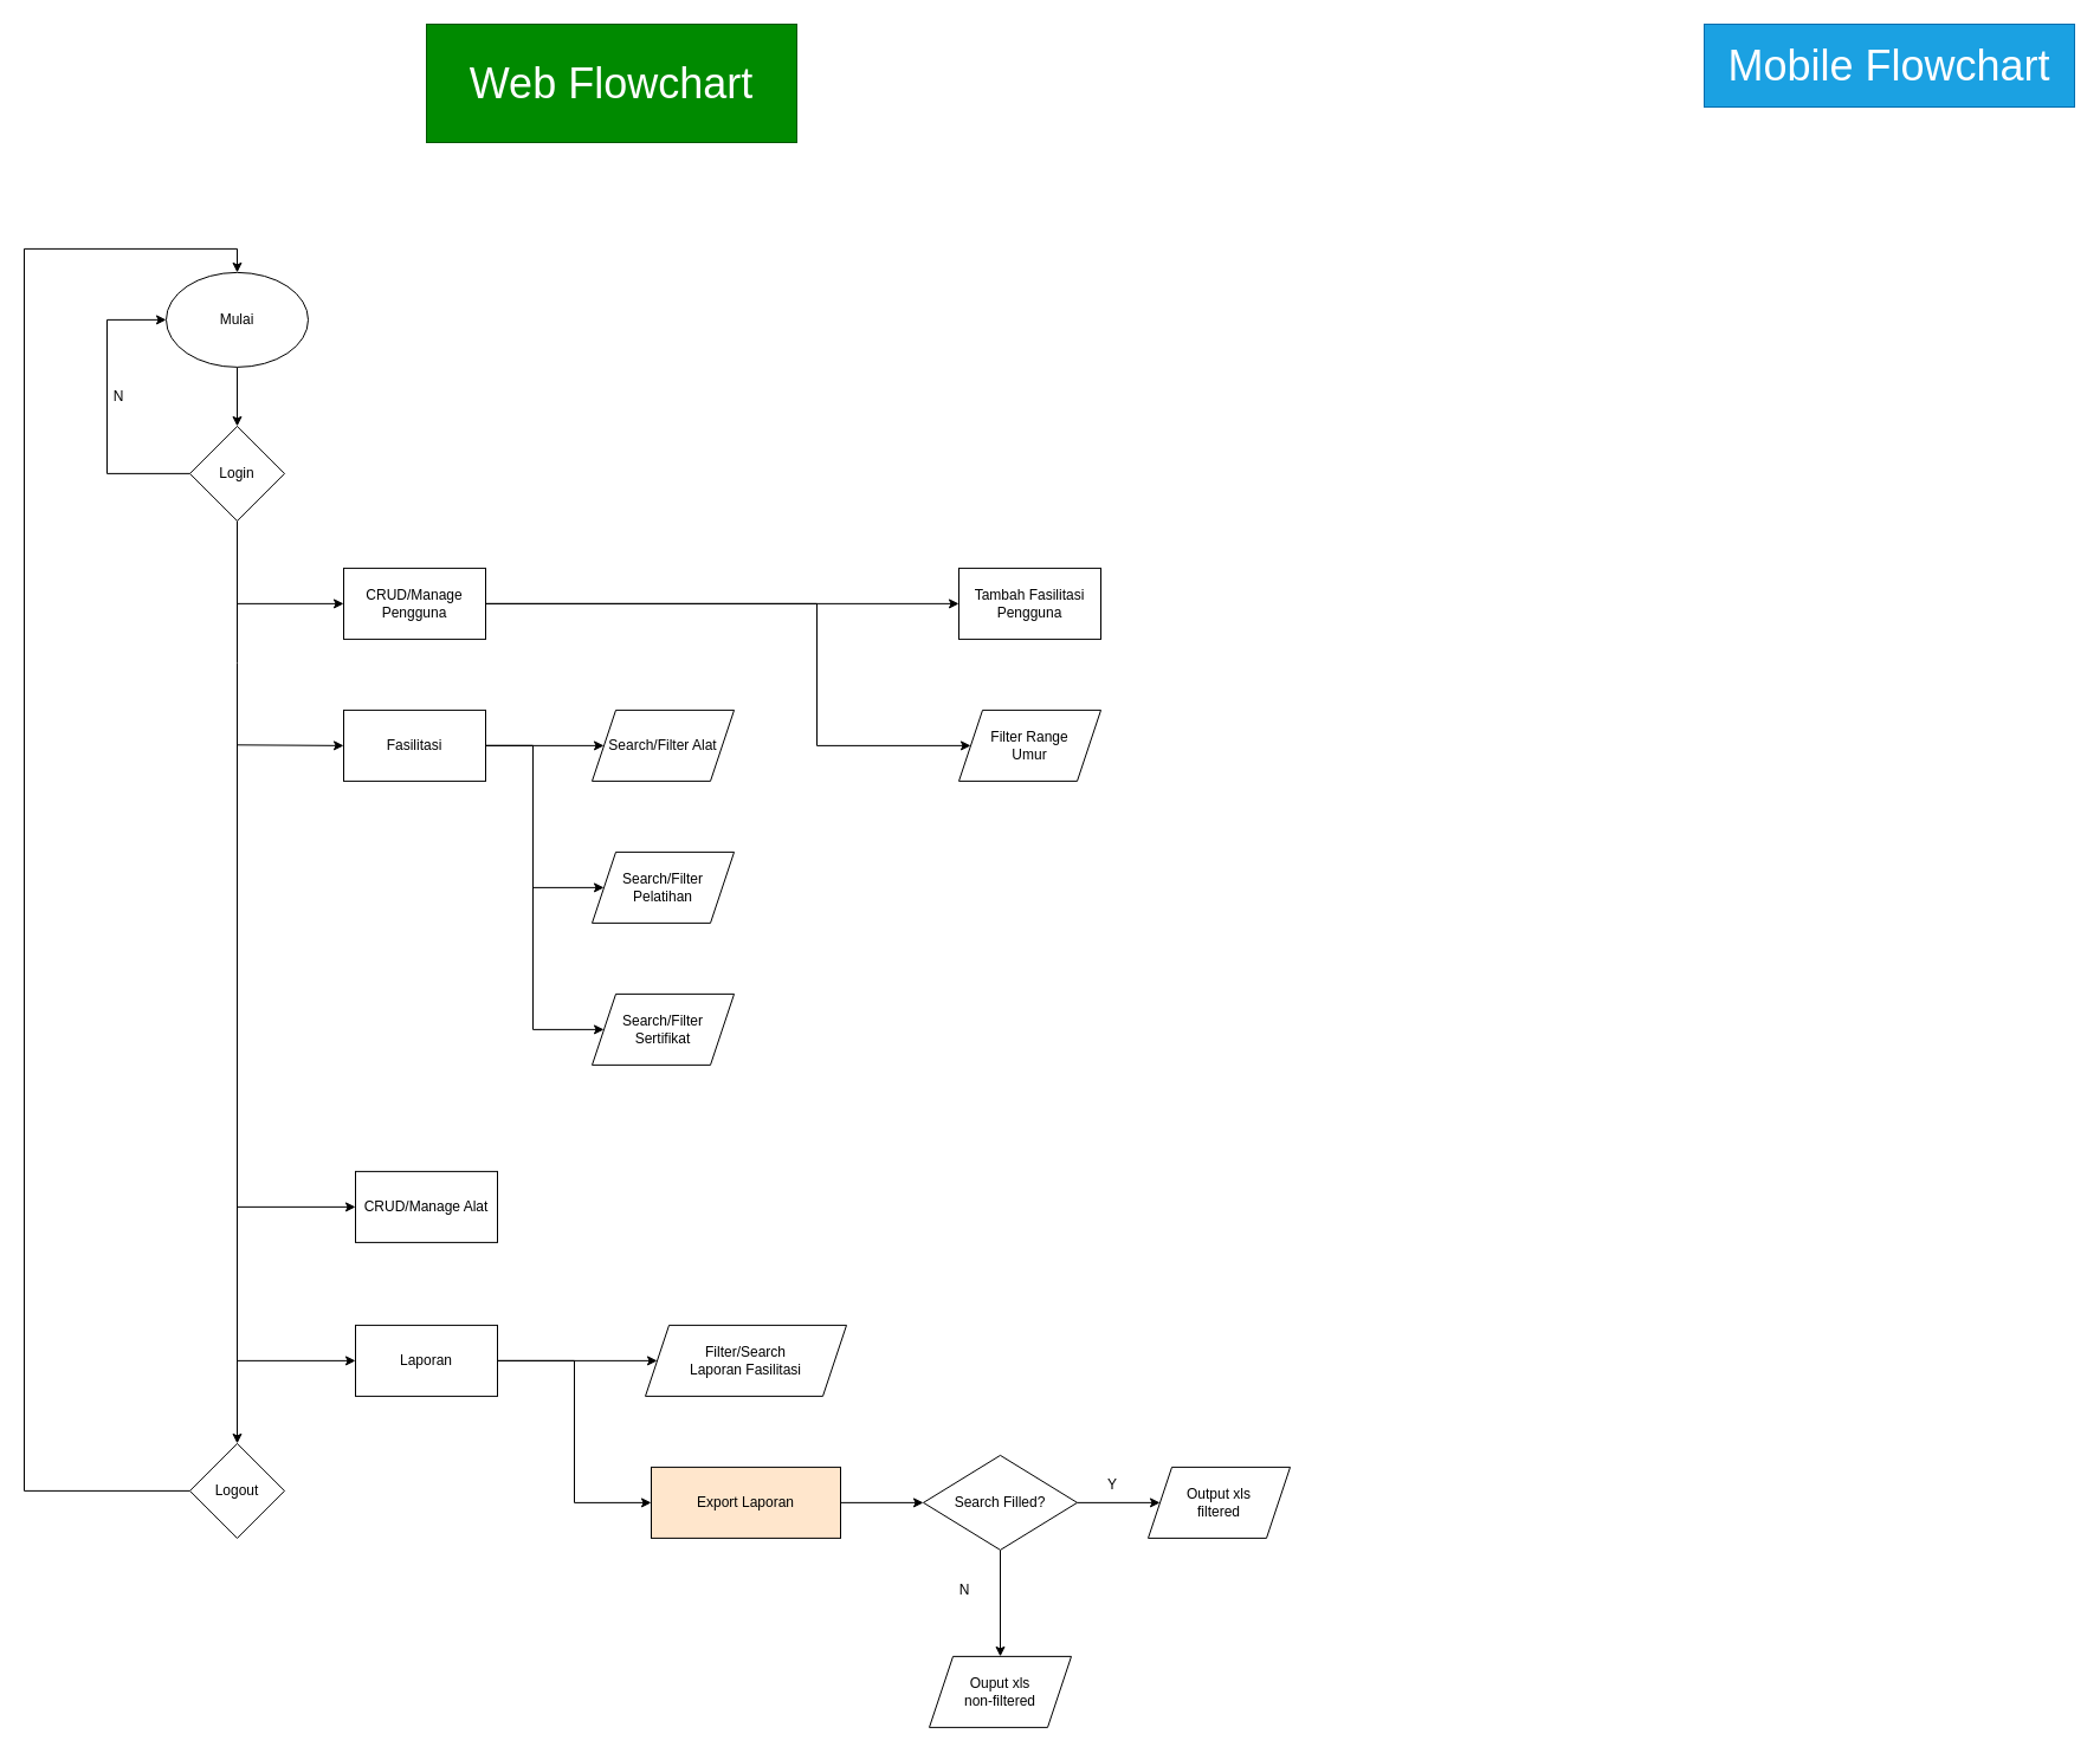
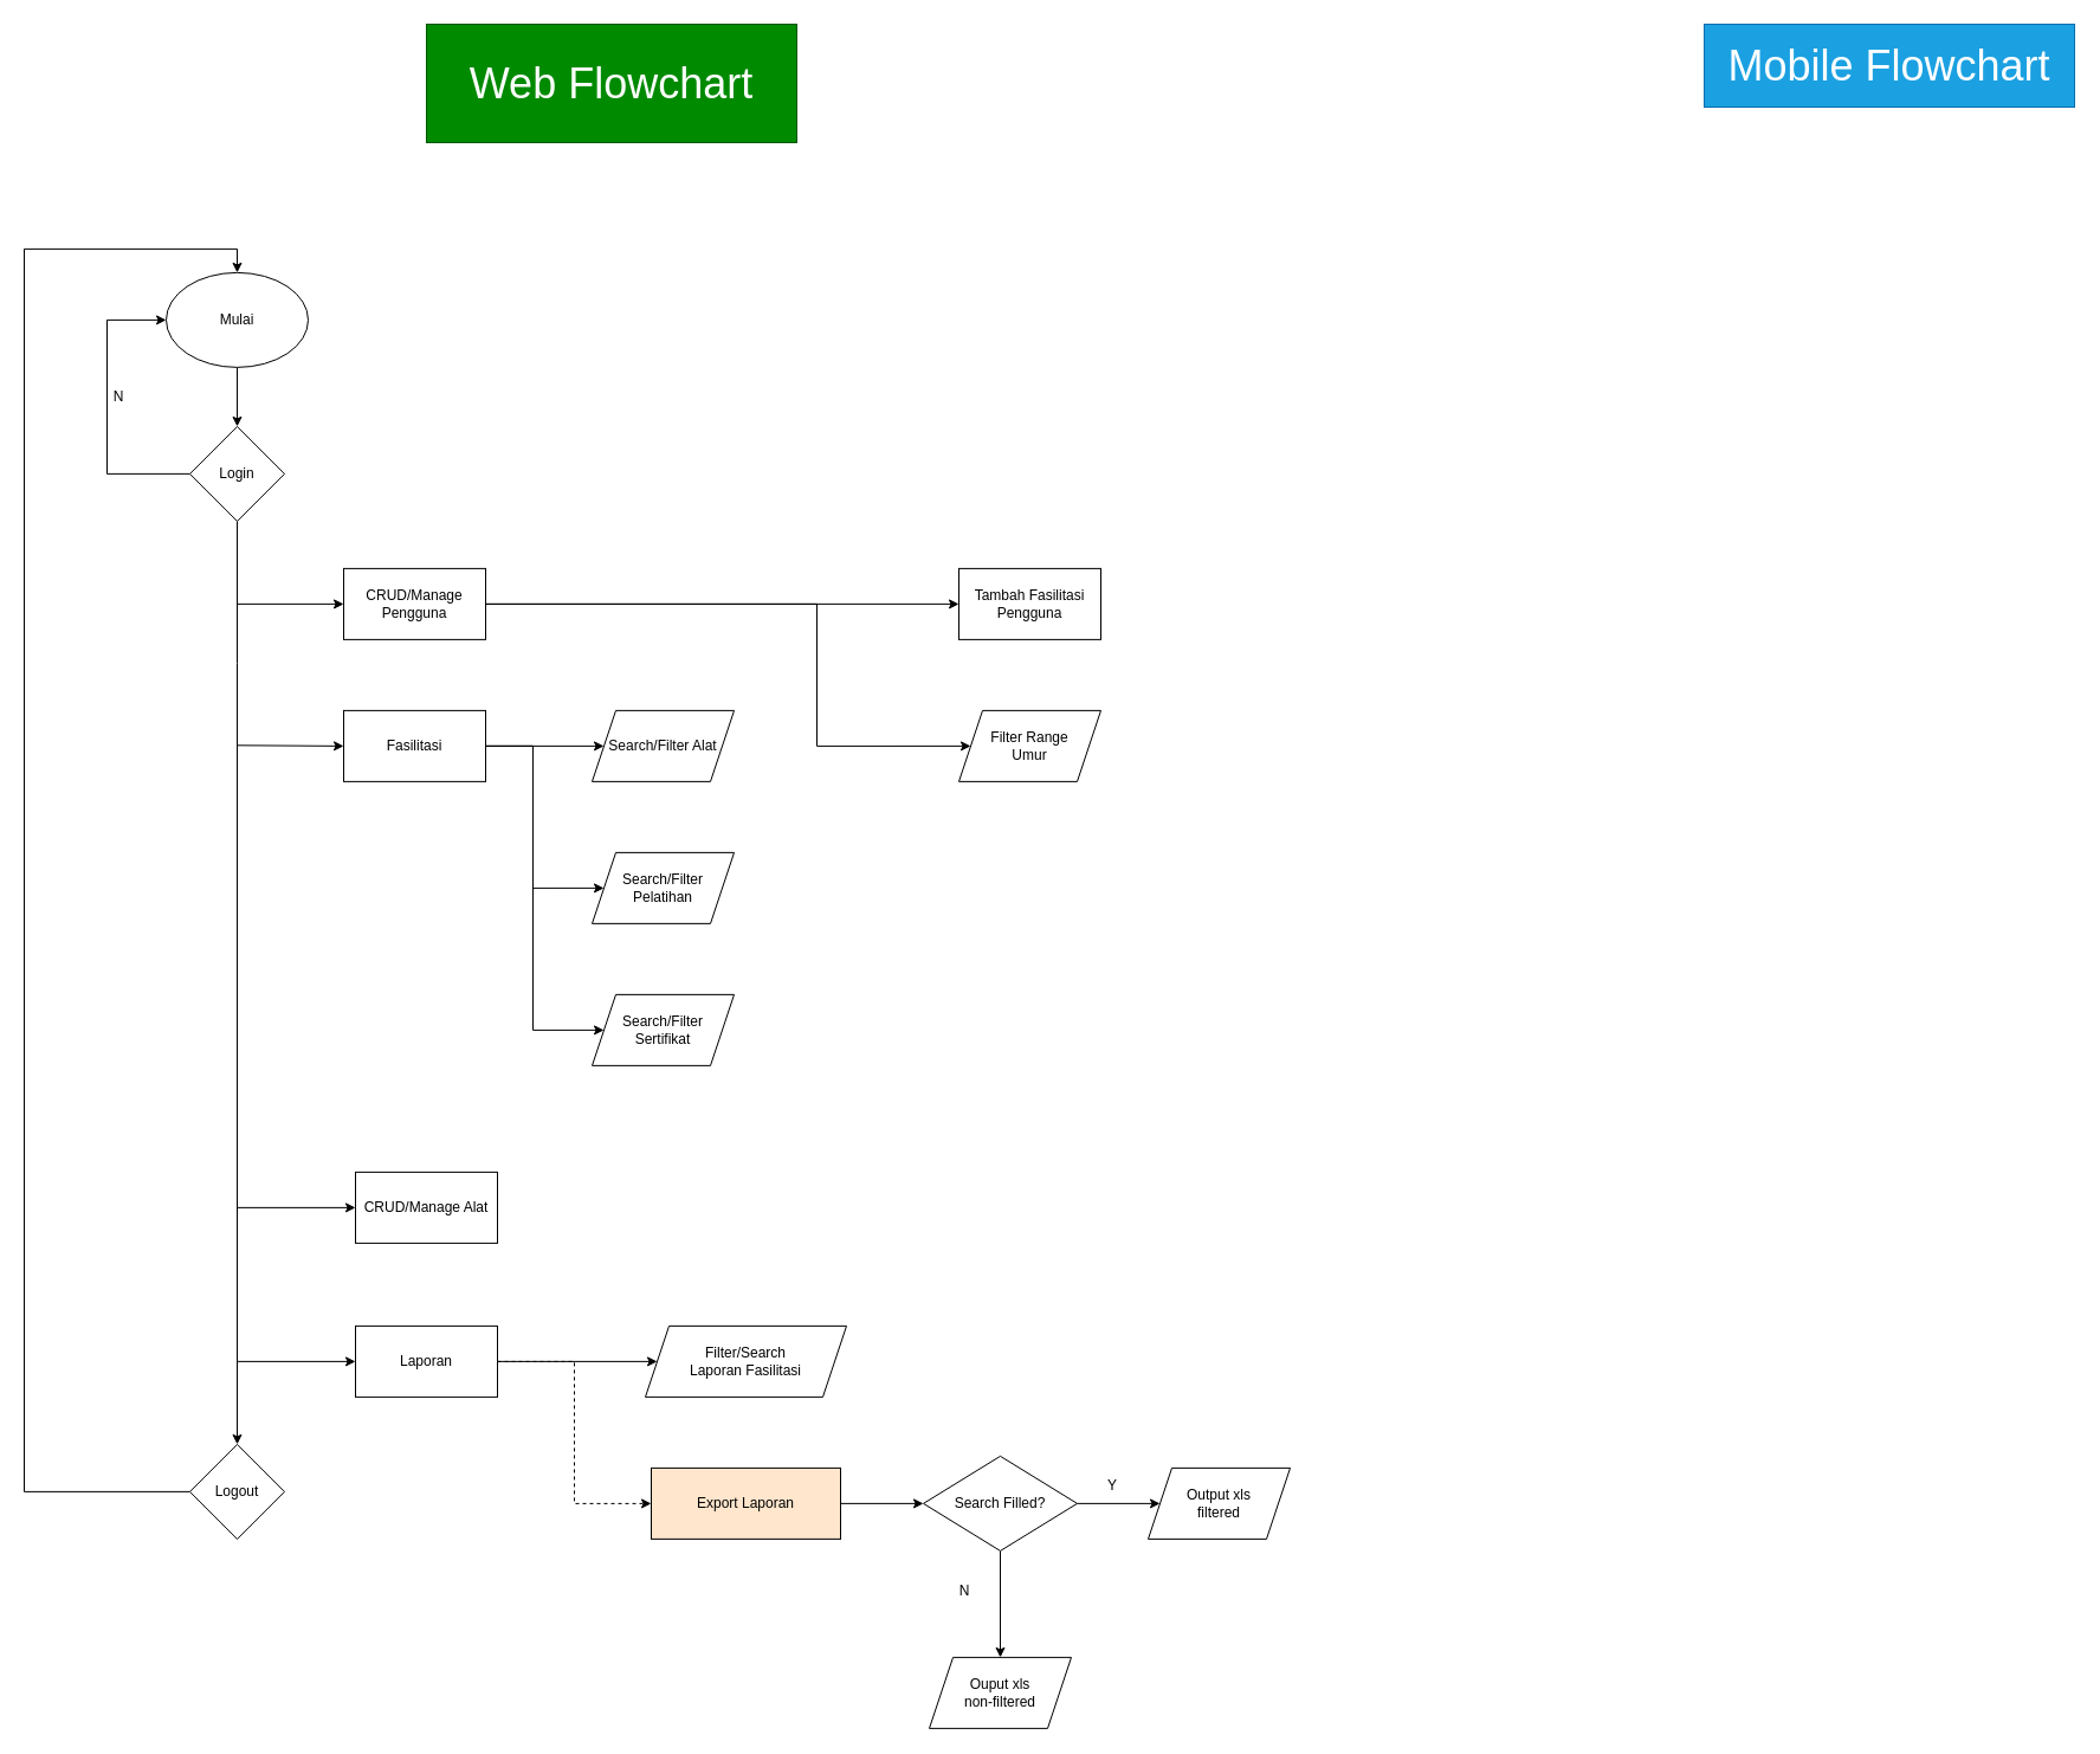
  <mxCell id="0" />
  <mxCell id="1" parent="0" />
  <mxCell id="2" style="edgeStyle=orthogonalEdgeStyle;rounded=0;orthogonalLoop=1;jettySize=auto;html=1;entryX=0.5;entryY=0;entryDx=0;entryDy=0;" edge="1" parent="1" source="3" target="7"><mxGeometry relative="1" as="geometry" /></mxCell>
  <mxCell id="3" value="Mulai" style="ellipse;whiteSpace=wrap;html=1;" vertex="1" parent="1"><mxGeometry x="140" y="229.89" width="120" height="80" as="geometry" /></mxCell>
  <mxCell id="4" style="edgeStyle=orthogonalEdgeStyle;rounded=0;orthogonalLoop=1;jettySize=auto;html=1;entryX=0;entryY=0.5;entryDx=0;entryDy=0;exitX=0;exitY=0.5;exitDx=0;exitDy=0;" edge="1" parent="1" source="7" target="3"><mxGeometry relative="1" as="geometry"><mxPoint x="140" y="389.89" as="sourcePoint" /><Array as="points"><mxPoint x="90" y="399.89" /><mxPoint x="90" y="269.89" /></Array></mxGeometry></mxCell>
  <mxCell id="5" value="N" style="text;html=1;strokeColor=none;fillColor=none;align=center;verticalAlign=middle;whiteSpace=wrap;rounded=0;" vertex="1" parent="1"><mxGeometry x="70" y="319.89" width="60" height="30" as="geometry" /></mxCell>
  <mxCell id="6" style="edgeStyle=orthogonalEdgeStyle;rounded=0;orthogonalLoop=1;jettySize=auto;html=1;entryX=0.5;entryY=0;entryDx=0;entryDy=0;" edge="1" parent="1" source="7" target="20"><mxGeometry relative="1" as="geometry"><Array as="points"><mxPoint x="200" y="559.89" /><mxPoint x="200" y="559.89" /></Array></mxGeometry></mxCell>
  <mxCell id="7" value="Login" style="rhombus;whiteSpace=wrap;html=1;" vertex="1" parent="1"><mxGeometry x="160" y="359.89" width="80" height="80" as="geometry" /></mxCell>
  <mxCell id="8" style="edgeStyle=orthogonalEdgeStyle;rounded=0;orthogonalLoop=1;jettySize=auto;html=1;entryX=0;entryY=0.5;entryDx=0;entryDy=0;" edge="1" parent="1" source="10" target="26"><mxGeometry relative="1" as="geometry"><Array as="points"><mxPoint x="690" y="509.89" /><mxPoint x="690" y="629.89" /></Array></mxGeometry></mxCell>
  <mxCell id="9" style="edgeStyle=orthogonalEdgeStyle;rounded=0;orthogonalLoop=1;jettySize=auto;html=1;" edge="1" parent="1" source="10" target="27"><mxGeometry relative="1" as="geometry" /></mxCell>
  <mxCell id="10" value="CRUD/Manage Pengguna" style="rounded=0;whiteSpace=wrap;html=1;" vertex="1" parent="1"><mxGeometry x="290" y="479.89" width="120" height="60" as="geometry" /></mxCell>
  <mxCell id="11" style="edgeStyle=orthogonalEdgeStyle;rounded=0;orthogonalLoop=1;jettySize=auto;html=1;" edge="1" parent="1" source="14" target="23"><mxGeometry relative="1" as="geometry" /></mxCell>
  <mxCell id="12" style="edgeStyle=orthogonalEdgeStyle;rounded=0;orthogonalLoop=1;jettySize=auto;html=1;entryX=0;entryY=0.5;entryDx=0;entryDy=0;" edge="1" parent="1" source="14" target="24"><mxGeometry relative="1" as="geometry"><Array as="points"><mxPoint x="450" y="629.89" /><mxPoint x="450" y="749.89" /></Array></mxGeometry></mxCell>
  <mxCell id="13" style="edgeStyle=orthogonalEdgeStyle;rounded=0;orthogonalLoop=1;jettySize=auto;html=1;entryX=0;entryY=0.5;entryDx=0;entryDy=0;" edge="1" parent="1" source="14" target="25"><mxGeometry relative="1" as="geometry"><Array as="points"><mxPoint x="450" y="629.89" /><mxPoint x="450" y="869.89" /></Array></mxGeometry></mxCell>
  <mxCell id="14" value="Fasilitasi" style="rounded=0;whiteSpace=wrap;html=1;" vertex="1" parent="1"><mxGeometry x="290" y="599.89" width="120" height="60" as="geometry" /></mxCell>
  <mxCell id="15" value="CRUD/Manage Alat" style="rounded=0;whiteSpace=wrap;html=1;" vertex="1" parent="1"><mxGeometry x="300" y="989.89" width="120" height="60" as="geometry" /></mxCell>
  <mxCell id="16" style="edgeStyle=orthogonalEdgeStyle;rounded=0;orthogonalLoop=1;jettySize=auto;html=1;entryX=0;entryY=0.5;entryDx=0;entryDy=0;" edge="1" parent="1" source="18" target="32"><mxGeometry relative="1" as="geometry"><mxPoint x="530" y="1149.89" as="targetPoint" /></mxGeometry></mxCell>
- <mxCell id="17" style="edgeStyle=orthogonalEdgeStyle;rounded=0;orthogonalLoop=1;jettySize=auto;html=1;entryX=0;entryY=0.5;entryDx=0;entryDy=0;" edge="1" parent="1" source="18" target="31"><mxGeometry relative="1" as="geometry" /></mxCell>
+ <mxCell id="17" style="edgeStyle=orthogonalEdgeStyle;rounded=0;orthogonalLoop=1;jettySize=auto;html=1;entryX=0;entryY=0.5;entryDx=0;entryDy=0;dashed=1;" edge="1" parent="1" source="18" target="31"><mxGeometry relative="1" as="geometry" /></mxCell>
  <mxCell id="18" value="Laporan" style="rounded=0;whiteSpace=wrap;html=1;" vertex="1" parent="1"><mxGeometry x="300" y="1119.89" width="120" height="60" as="geometry" /></mxCell>
  <mxCell id="19" style="edgeStyle=orthogonalEdgeStyle;rounded=0;orthogonalLoop=1;jettySize=auto;html=1;entryX=0.5;entryY=0;entryDx=0;entryDy=0;" edge="1" parent="1" source="20" target="3"><mxGeometry relative="1" as="geometry"><Array as="points"><mxPoint x="20" y="1259.89" /><mxPoint x="20" y="209.89" /><mxPoint x="200" y="209.89" /></Array></mxGeometry></mxCell>
  <mxCell id="20" value="Logout" style="rhombus;whiteSpace=wrap;html=1;" vertex="1" parent="1"><mxGeometry x="160" y="1219.89" width="80" height="80" as="geometry" /></mxCell>
  <mxCell id="21" value="" style="endArrow=classic;html=1;rounded=0;entryX=0;entryY=0.5;entryDx=0;entryDy=0;" edge="1" parent="1" target="10"><mxGeometry width="50" height="50" relative="1" as="geometry"><mxPoint x="200" y="509.89" as="sourcePoint" /><mxPoint x="630" y="749.89" as="targetPoint" /></mxGeometry></mxCell>
  <mxCell id="22" value="" style="endArrow=classic;html=1;rounded=0;entryX=0;entryY=0.5;entryDx=0;entryDy=0;" edge="1" parent="1" target="14"><mxGeometry width="50" height="50" relative="1" as="geometry"><mxPoint x="200" y="629.3" as="sourcePoint" /><mxPoint x="260" y="628.89" as="targetPoint" /></mxGeometry></mxCell>
  <mxCell id="23" value="Search/Filter Alat" style="shape=parallelogram;perimeter=parallelogramPerimeter;whiteSpace=wrap;html=1;fixedSize=1;" vertex="1" parent="1"><mxGeometry x="500" y="599.89" width="120" height="60" as="geometry" /></mxCell>
  <mxCell id="24" value="Search/Filter Pelatihan" style="shape=parallelogram;perimeter=parallelogramPerimeter;whiteSpace=wrap;html=1;fixedSize=1;" vertex="1" parent="1"><mxGeometry x="500" y="719.89" width="120" height="60" as="geometry" /></mxCell>
  <mxCell id="25" value="Search/Filter Sertifikat" style="shape=parallelogram;perimeter=parallelogramPerimeter;whiteSpace=wrap;html=1;fixedSize=1;" vertex="1" parent="1"><mxGeometry x="500" y="839.89" width="120" height="60" as="geometry" /></mxCell>
  <mxCell id="26" value="&lt;div&gt;Filter Range&lt;br&gt;&lt;/div&gt;&lt;div&gt;Umur&lt;/div&gt;" style="shape=parallelogram;perimeter=parallelogramPerimeter;whiteSpace=wrap;html=1;fixedSize=1;" vertex="1" parent="1"><mxGeometry x="810" y="599.89" width="120" height="60" as="geometry" /></mxCell>
  <mxCell id="27" value="Tambah Fasilitasi Pengguna" style="rounded=0;whiteSpace=wrap;html=1;" vertex="1" parent="1"><mxGeometry x="810" y="479.89" width="120" height="60" as="geometry" /></mxCell>
  <mxCell id="28" value="" style="endArrow=classic;html=1;rounded=0;entryX=0;entryY=0.5;entryDx=0;entryDy=0;" edge="1" parent="1" target="15"><mxGeometry width="50" height="50" relative="1" as="geometry"><mxPoint x="200" y="1019.89" as="sourcePoint" /><mxPoint x="290" y="1019.3" as="targetPoint" /></mxGeometry></mxCell>
  <mxCell id="29" value="" style="endArrow=classic;html=1;rounded=0;entryX=0;entryY=0.5;entryDx=0;entryDy=0;" edge="1" parent="1" target="18"><mxGeometry width="50" height="50" relative="1" as="geometry"><mxPoint x="200" y="1149.89" as="sourcePoint" /><mxPoint x="270" y="1138.89" as="targetPoint" /></mxGeometry></mxCell>
  <mxCell id="30" style="edgeStyle=orthogonalEdgeStyle;rounded=0;orthogonalLoop=1;jettySize=auto;html=1;entryX=0;entryY=0.5;entryDx=0;entryDy=0;" edge="1" parent="1" source="31" target="35"><mxGeometry relative="1" as="geometry" /></mxCell>
  <mxCell id="31" value="Export Laporan" style="rounded=0;whiteSpace=wrap;html=1;fillColor=#ffe6cc;" vertex="1" parent="1"><mxGeometry x="550" y="1239.89" width="160" height="60" as="geometry" /></mxCell>
  <mxCell id="32" value="&lt;div&gt;Filter/Search &lt;br&gt;&lt;/div&gt;&lt;div&gt;Laporan Fasilitasi&lt;/div&gt;" style="shape=parallelogram;perimeter=parallelogramPerimeter;whiteSpace=wrap;html=1;fixedSize=1;" vertex="1" parent="1"><mxGeometry x="545" y="1119.89" width="170" height="60" as="geometry" /></mxCell>
  <mxCell id="33" style="edgeStyle=orthogonalEdgeStyle;rounded=0;orthogonalLoop=1;jettySize=auto;html=1;entryX=0;entryY=0.5;entryDx=0;entryDy=0;" edge="1" parent="1" source="35" target="37"><mxGeometry relative="1" as="geometry" /></mxCell>
  <mxCell id="34" style="edgeStyle=orthogonalEdgeStyle;rounded=0;orthogonalLoop=1;jettySize=auto;html=1;entryX=0.5;entryY=0;entryDx=0;entryDy=0;" edge="1" parent="1" source="35" target="36"><mxGeometry relative="1" as="geometry" /></mxCell>
  <mxCell id="35" value="Search Filled?" style="rhombus;whiteSpace=wrap;html=1;" vertex="1" parent="1"><mxGeometry x="780" y="1229.89" width="130" height="80" as="geometry" /></mxCell>
  <mxCell id="36" value="&lt;div&gt;Ouput xls&lt;/div&gt;&lt;div&gt;non-filtered&lt;br&gt;&lt;/div&gt;" style="shape=parallelogram;perimeter=parallelogramPerimeter;whiteSpace=wrap;html=1;fixedSize=1;" vertex="1" parent="1"><mxGeometry x="785" y="1399.89" width="120" height="60" as="geometry" /></mxCell>
  <mxCell id="37" value="&lt;div&gt;Output xls&lt;/div&gt;&lt;div&gt;filtered&lt;br&gt;&lt;/div&gt;" style="shape=parallelogram;perimeter=parallelogramPerimeter;whiteSpace=wrap;html=1;fixedSize=1;" vertex="1" parent="1"><mxGeometry x="970" y="1239.89" width="120" height="60" as="geometry" /></mxCell>
  <mxCell id="38" value="Y" style="text;html=1;strokeColor=none;fillColor=none;align=center;verticalAlign=middle;whiteSpace=wrap;rounded=0;" vertex="1" parent="1"><mxGeometry x="910" y="1239.89" width="60" height="30" as="geometry" /></mxCell>
  <mxCell id="39" value="N" style="text;html=1;strokeColor=none;fillColor=none;align=center;verticalAlign=middle;whiteSpace=wrap;rounded=0;" vertex="1" parent="1"><mxGeometry x="785" y="1328.89" width="60" height="30" as="geometry" /></mxCell>
  <mxCell id="40" value="&lt;font style=&quot;font-size: 36px;&quot;&gt;Web Flowchart&lt;/font&gt;" style="text;html=1;strokeColor=#005700;fillColor=#008a00;align=center;verticalAlign=middle;whiteSpace=wrap;rounded=0;fontColor=#ffffff;" vertex="1" parent="1"><mxGeometry x="360" y="20" width="313" height="100" as="geometry" /></mxCell>
  <mxCell id="41" value="&lt;font style=&quot;font-size: 36px;&quot;&gt;Mobile &lt;/font&gt;&lt;font style=&quot;font-size: 36px;&quot;&gt;Flowchart&lt;/font&gt;" style="text;html=1;strokeColor=#006EAF;fillColor=#1ba1e2;align=center;verticalAlign=middle;whiteSpace=wrap;rounded=0;fontColor=#ffffff;" vertex="1" parent="1"><mxGeometry x="1440" y="20" width="313" height="70" as="geometry" /></mxCell>
